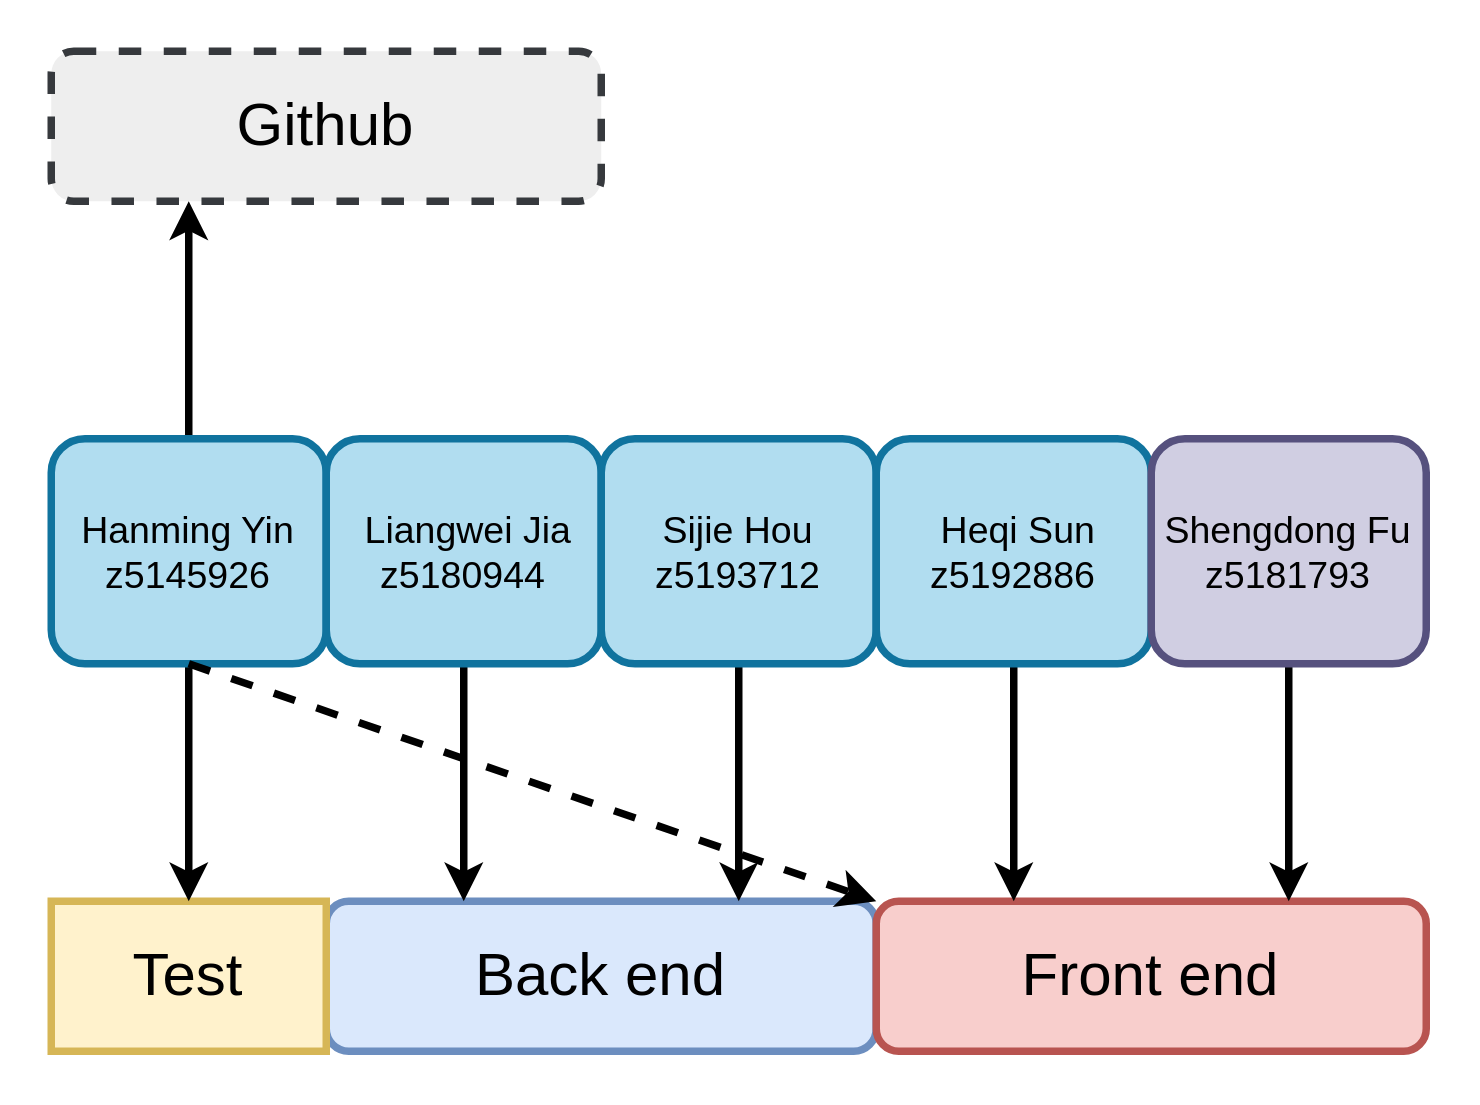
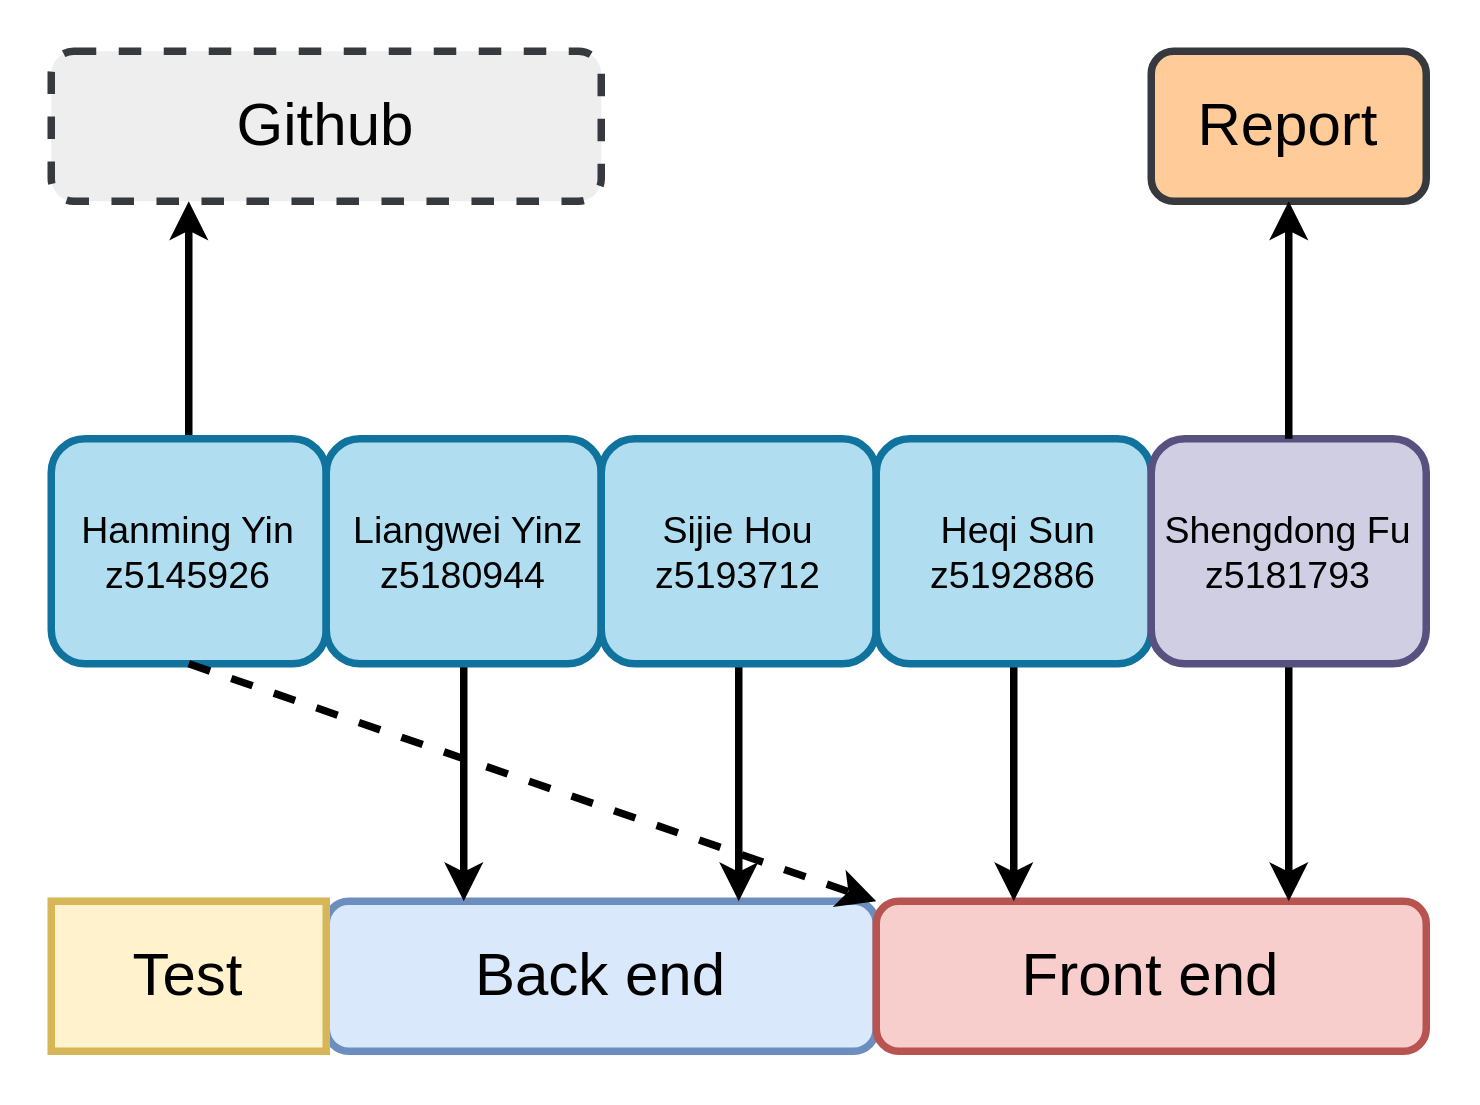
  <mxCell id="0" />
  <mxCell id="1" parent="0" />
  <mxCell id="2" value="Back end" style="rounded=1;whiteSpace=wrap;html=1;strokeWidth=3;fillColor=#dae8fc;strokeColor=#6c8ebf;fontSize=24;" vertex="1" parent="1"><mxGeometry x="130" y="360" width="220" height="60" as="geometry" /></mxCell>
  <mxCell id="3" value="Front end" style="rounded=1;whiteSpace=wrap;html=1;strokeWidth=3;fillColor=#f8cecc;strokeColor=#b85450;fontSize=24;" vertex="1" parent="1"><mxGeometry x="350" y="360" width="220" height="60" as="geometry" /></mxCell>
  <mxCell id="4" value="Test" style="whiteSpace=wrap;html=1;strokeWidth=3;fillColor=#fff2cc;strokeColor=#d6b656;fontSize=24;rounded=0;" vertex="1" parent="1"><mxGeometry x="20" y="360" width="110" height="60" as="geometry" /></mxCell>
  <mxCell id="5" value="Github" style="rounded=1;whiteSpace=wrap;html=1;strokeWidth=3;fillColor=#eeeeee;strokeColor=#36393d;fontSize=24;dashed=1;" vertex="1" parent="1"><mxGeometry x="20" y="20" width="220" height="60" as="geometry" /></mxCell>
- <mxCell id="7" style="edgeStyle=orthogonalEdgeStyle;rounded=0;orthogonalLoop=1;jettySize=auto;html=1;exitX=0.5;exitY=1;exitDx=0;exitDy=0;entryX=0.5;entryY=0;entryDx=0;entryDy=0;strokeWidth=3;fontSize=15;" edge="1" parent="1" source="9" target="4"><mxGeometry relative="1" as="geometry" /></mxCell>
+ <mxCell id="6" value="Report" style="rounded=1;whiteSpace=wrap;html=1;strokeWidth=3;fillColor=#ffcc99;strokeColor=#36393d;fontSize=24;" vertex="1" parent="1"><mxGeometry x="460" y="20" width="110" height="60" as="geometry" /></mxCell>
  <mxCell id="8" style="edgeStyle=orthogonalEdgeStyle;rounded=0;orthogonalLoop=1;jettySize=auto;html=1;exitX=0.5;exitY=0;exitDx=0;exitDy=0;entryX=0.25;entryY=1;entryDx=0;entryDy=0;strokeWidth=3;fontSize=15;" edge="1" parent="1" source="9" target="5"><mxGeometry relative="1" as="geometry" /></mxCell>
  <mxCell id="9" value="Hanming Yin&lt;br style=&quot;font-size: 15px;&quot;&gt;z5145926" style="rounded=1;whiteSpace=wrap;html=1;strokeWidth=3;fontSize=15;fillColor=#b1ddf0;strokeColor=#10739e;" vertex="1" parent="1"><mxGeometry x="20" y="175" width="110" height="90" as="geometry" /></mxCell>
  <mxCell id="10" style="edgeStyle=orthogonalEdgeStyle;rounded=0;orthogonalLoop=1;jettySize=auto;html=1;exitX=0.5;exitY=1;exitDx=0;exitDy=0;entryX=0.25;entryY=0;entryDx=0;entryDy=0;strokeWidth=3;fontSize=15;" edge="1" parent="1" source="11" target="2"><mxGeometry relative="1" as="geometry" /></mxCell>
- <mxCell id="11" value="&amp;nbsp;Liangwei Jia z5180944" style="rounded=1;whiteSpace=wrap;html=1;strokeWidth=3;fontSize=15;fillColor=#b1ddf0;strokeColor=#10739e;" vertex="1" parent="1"><mxGeometry x="130" y="175" width="110" height="90" as="geometry" /></mxCell>
+ <mxCell id="11" value="&amp;nbsp;Liangwei Yinz z5180944" style="rounded=1;whiteSpace=wrap;html=1;strokeWidth=3;fontSize=15;fillColor=#b1ddf0;strokeColor=#10739e;" vertex="1" parent="1"><mxGeometry x="130" y="175" width="110" height="90" as="geometry" /></mxCell>
  <mxCell id="12" style="edgeStyle=orthogonalEdgeStyle;rounded=0;orthogonalLoop=1;jettySize=auto;html=1;exitX=0.5;exitY=1;exitDx=0;exitDy=0;entryX=0.75;entryY=0;entryDx=0;entryDy=0;strokeWidth=3;fontSize=15;" edge="1" parent="1" source="13" target="2"><mxGeometry relative="1" as="geometry" /></mxCell>
  <mxCell id="13" value="Sijie Hou&lt;br style=&quot;font-size: 15px;&quot;&gt;z5193712" style="rounded=1;whiteSpace=wrap;html=1;strokeWidth=3;fontSize=15;fillColor=#b1ddf0;strokeColor=#10739e;" vertex="1" parent="1"><mxGeometry x="240" y="175" width="110" height="90" as="geometry" /></mxCell>
  <mxCell id="14" style="edgeStyle=orthogonalEdgeStyle;rounded=0;orthogonalLoop=1;jettySize=auto;html=1;exitX=0.5;exitY=1;exitDx=0;exitDy=0;entryX=0.25;entryY=0;entryDx=0;entryDy=0;strokeWidth=3;fontSize=15;" edge="1" parent="1" source="15" target="3"><mxGeometry relative="1" as="geometry" /></mxCell>
  <mxCell id="15" value="&amp;nbsp;Heqi Sun z5192886" style="rounded=1;whiteSpace=wrap;html=1;strokeWidth=3;fontSize=15;fillColor=#b1ddf0;strokeColor=#10739e;" vertex="1" parent="1"><mxGeometry x="350" y="175" width="110" height="90" as="geometry" /></mxCell>
  <mxCell id="16" style="edgeStyle=orthogonalEdgeStyle;rounded=0;orthogonalLoop=1;jettySize=auto;html=1;exitX=0.5;exitY=1;exitDx=0;exitDy=0;entryX=0.75;entryY=0;entryDx=0;entryDy=0;strokeWidth=3;fontSize=15;" edge="1" parent="1" source="17" target="3"><mxGeometry relative="1" as="geometry" /></mxCell>
  <mxCell id="17" value="Shengdong Fu z5181793" style="rounded=1;whiteSpace=wrap;html=1;strokeWidth=3;fontSize=15;fillColor=#d0cee2;strokeColor=#56517e;" vertex="1" parent="1"><mxGeometry x="460" y="175" width="110" height="90" as="geometry" /></mxCell>
+ <mxCell id="18" value="" style="endArrow=classic;html=1;fontSize=15;exitX=0.5;exitY=0;exitDx=0;exitDy=0;entryX=0.5;entryY=1;entryDx=0;entryDy=0;strokeWidth=3;" edge="1" parent="1" source="17" target="6"><mxGeometry width="50" height="50" relative="1" as="geometry"><mxPoint x="20" y="490" as="sourcePoint" /><mxPoint x="70" y="440" as="targetPoint" /></mxGeometry></mxCell>
  <mxCell id="19" value="" style="endArrow=classic;html=1;strokeWidth=3;fontSize=15;exitX=0.5;exitY=1;exitDx=0;exitDy=0;entryX=0;entryY=0;entryDx=0;entryDy=0;dashed=1;entryPerimeter=0;" edge="1" parent="1" source="9" target="3"><mxGeometry width="50" height="50" relative="1" as="geometry"><mxPoint x="30" y="500" as="sourcePoint" /><mxPoint x="80" y="450" as="targetPoint" /></mxGeometry></mxCell>
